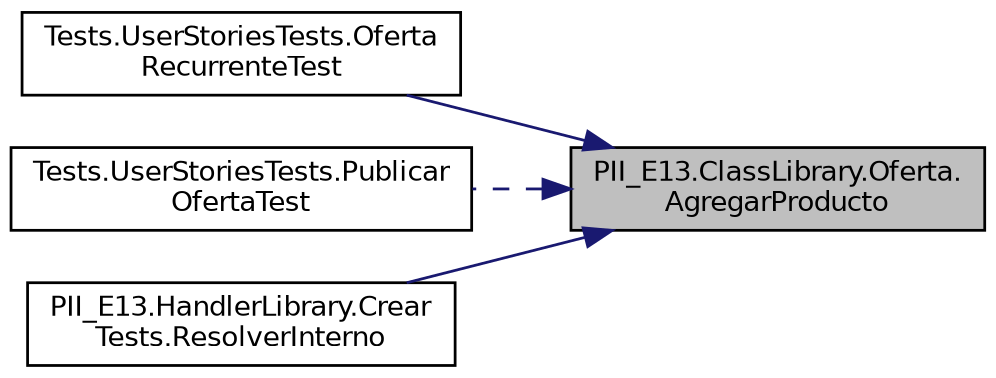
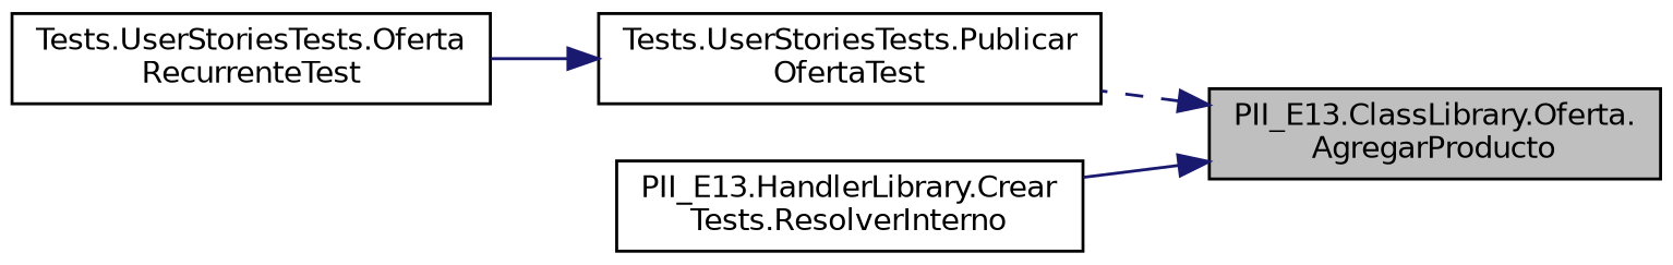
  digraph {
    rankdir=RL
    node [color=black fillcolor=white fontname=Helvetica fontsize=10 shape=record style=filled]
    edge [color=midnightblue dir=back fontname=Helvetica fontsize=10 labelfontname=Helvetica labelfontsize=10 style=solid]
    n1 [fillcolor=grey75 fontcolor=black height=0.2 label="PII_E13.ClassLibrary.Oferta.\lAgregarProducto" width=0.4]
    n2 [height=0.2 label="Tests.UserStoriesTests.Oferta\lRecurrenteTest" width=0.4]
    n3 [height=0.2 label="Tests.UserStoriesTests.Publicar\lOfertaTest" width=0.4]
    n4 [height=0.2 label="PII_E13.HandlerLibrary.Crear\lTests.ResolverInterno" width=0.4]
-   n1 -> n2
+   n3 -> n2
    n1 -> n3 [style=dashed]
    n1 -> n4
  }
